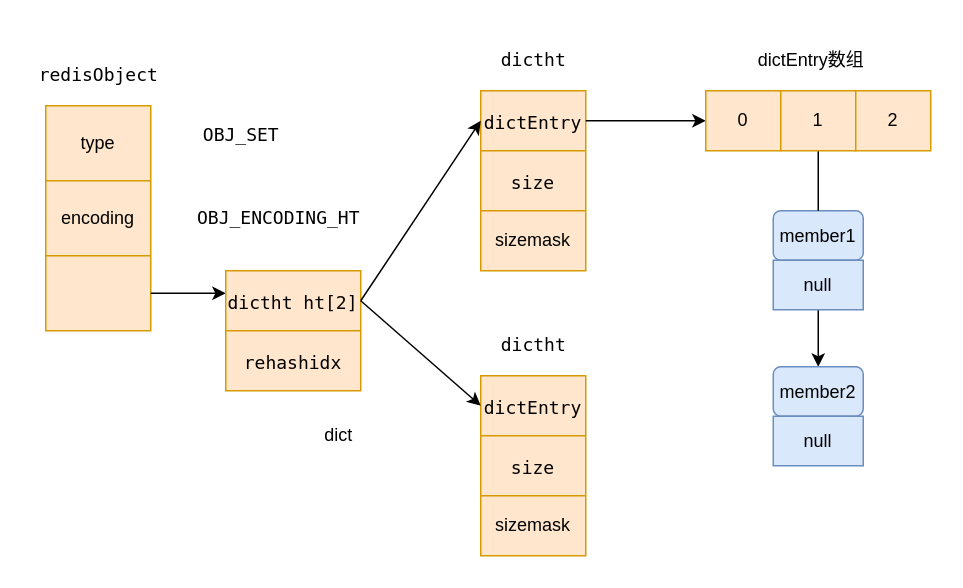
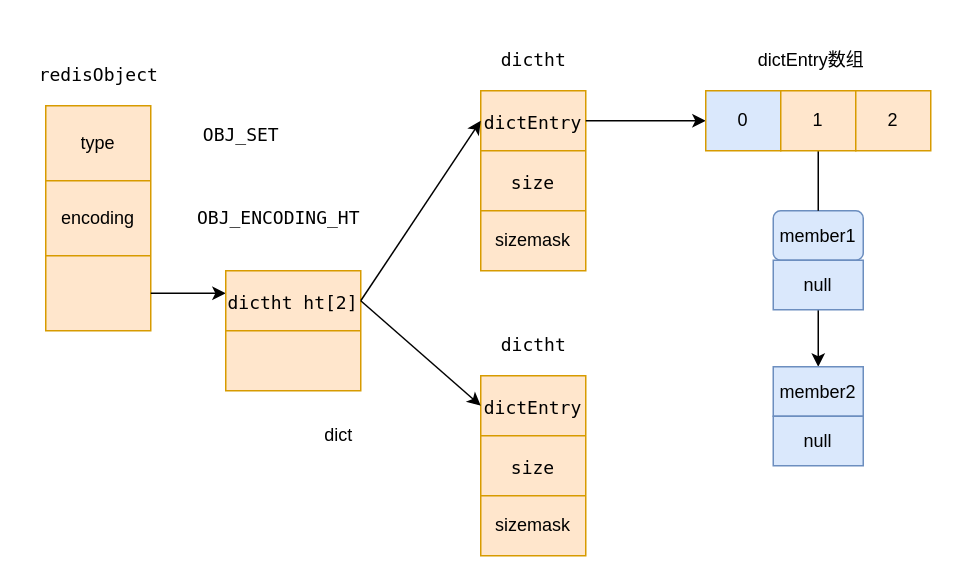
  <mxCell id="0" />
  <mxCell id="1" parent="0" />
  <mxCell id="2" value="" style="shape=table;html=1;whiteSpace=wrap;startSize=0;container=1;collapsible=0;childLayout=tableLayout;fillColor=#ffe6cc;strokeColor=#d79b00;" parent="1" vertex="1"><mxGeometry x="30" y="70" width="70" height="150" as="geometry" /></mxCell>
  <mxCell id="3" value="" style="shape=partialRectangle;html=1;whiteSpace=wrap;collapsible=0;dropTarget=0;pointerEvents=0;fillColor=none;top=0;left=0;bottom=0;right=0;points=[[0,0.5],[1,0.5]];portConstraint=eastwest;" parent="2" vertex="1"><mxGeometry width="70" height="50" as="geometry" /></mxCell>
  <mxCell id="4" value="type&lt;br&gt;" style="shape=partialRectangle;html=1;whiteSpace=wrap;connectable=0;fillColor=none;top=0;left=0;bottom=0;right=0;overflow=hidden;pointerEvents=1;" parent="3" vertex="1"><mxGeometry width="70" height="50" as="geometry"><mxRectangle width="70" height="50" as="alternateBounds" /></mxGeometry></mxCell>
  <mxCell id="5" value="" style="shape=partialRectangle;html=1;whiteSpace=wrap;collapsible=0;dropTarget=0;pointerEvents=0;fillColor=none;top=0;left=0;bottom=0;right=0;points=[[0,0.5],[1,0.5]];portConstraint=eastwest;" parent="2" vertex="1"><mxGeometry y="50" width="70" height="50" as="geometry" /></mxCell>
  <mxCell id="6" value="encoding" style="shape=partialRectangle;html=1;whiteSpace=wrap;connectable=0;fillColor=none;top=0;left=0;bottom=0;right=0;overflow=hidden;pointerEvents=1;" parent="5" vertex="1"><mxGeometry width="70" height="50" as="geometry"><mxRectangle width="70" height="50" as="alternateBounds" /></mxGeometry></mxCell>
  <mxCell id="7" value="" style="shape=partialRectangle;html=1;whiteSpace=wrap;collapsible=0;dropTarget=0;pointerEvents=0;fillColor=none;top=0;left=0;bottom=0;right=0;points=[[0,0.5],[1,0.5]];portConstraint=eastwest;" parent="2" vertex="1"><mxGeometry y="100" width="70" height="50" as="geometry" /></mxCell>
  <mxCell id="8" value="&lt;pre&gt;redisObject&lt;/pre&gt;" style="text;html=1;align=center;verticalAlign=middle;resizable=0;points=[];autosize=1;strokeColor=none;fillColor=none;" parent="1" vertex="1"><mxGeometry x="20" y="30" width="90" height="40" as="geometry" /></mxCell>
  <mxCell id="9" style="edgeStyle=orthogonalEdgeStyle;rounded=0;orthogonalLoop=1;jettySize=auto;html=1;exitX=1;exitY=0.5;exitDx=0;exitDy=0;entryX=0;entryY=0.5;entryDx=0;entryDy=0;" parent="1" source="7" edge="1"><mxGeometry relative="1" as="geometry"><mxPoint x="150" y="195" as="targetPoint" /></mxGeometry></mxCell>
  <mxCell id="10" value="&lt;pre&gt;OBJ_SET&lt;/pre&gt;" style="text;html=1;align=center;verticalAlign=middle;resizable=0;points=[];autosize=1;strokeColor=none;fillColor=none;" parent="1" vertex="1"><mxGeometry x="125" y="70" width="70" height="40" as="geometry" /></mxCell>
  <mxCell id="11" value="&lt;pre&gt;&lt;pre&gt;&lt;pre&gt;OBJ_ENCODING_HT&lt;/pre&gt;&lt;/pre&gt;&lt;/pre&gt;" style="text;html=1;align=center;verticalAlign=middle;resizable=0;points=[];autosize=1;strokeColor=none;fillColor=none;" parent="1" vertex="1"><mxGeometry x="125" y="125" width="120" height="40" as="geometry" /></mxCell>
  <mxCell id="12" value="" style="shape=table;html=1;whiteSpace=wrap;startSize=0;container=1;collapsible=0;childLayout=tableLayout;fillColor=#ffe6cc;strokeColor=#d79b00;" parent="1" vertex="1"><mxGeometry x="150" y="180" width="90" height="80" as="geometry" /></mxCell>
  <mxCell id="13" value="" style="shape=partialRectangle;html=1;whiteSpace=wrap;collapsible=0;dropTarget=0;pointerEvents=0;fillColor=none;top=0;left=0;bottom=0;right=0;points=[[0,0.5],[1,0.5]];portConstraint=eastwest;" parent="12" vertex="1"><mxGeometry width="90" height="40" as="geometry" /></mxCell>
  <mxCell id="14" value="&lt;pre&gt;dictht ht[2]&lt;/pre&gt;" style="shape=partialRectangle;html=1;whiteSpace=wrap;connectable=0;fillColor=none;top=0;left=0;bottom=0;right=0;overflow=hidden;pointerEvents=1;" parent="13" vertex="1"><mxGeometry width="90" height="40" as="geometry"><mxRectangle width="90" height="40" as="alternateBounds" /></mxGeometry></mxCell>
  <mxCell id="15" value="" style="shape=partialRectangle;html=1;whiteSpace=wrap;collapsible=0;dropTarget=0;pointerEvents=0;fillColor=none;top=0;left=0;bottom=0;right=0;points=[[0,0.5],[1,0.5]];portConstraint=eastwest;" parent="12" vertex="1"><mxGeometry y="40" width="90" height="40" as="geometry" /></mxCell>
- <mxCell id="16" value="&lt;pre&gt;rehashidx&lt;/pre&gt;" style="shape=partialRectangle;html=1;whiteSpace=wrap;connectable=0;fillColor=none;top=0;left=0;bottom=0;right=0;overflow=hidden;pointerEvents=1;" parent="15" vertex="1"><mxGeometry width="90" height="40" as="geometry"><mxRectangle width="90" height="40" as="alternateBounds" /></mxGeometry></mxCell>
  <mxCell id="17" value="&lt;pre&gt;&lt;font face=&quot;Helvetica&quot;&gt;dict&lt;/font&gt;&lt;/pre&gt;" style="text;html=1;align=center;verticalAlign=middle;resizable=0;points=[];autosize=1;strokeColor=none;fillColor=none;" parent="1" vertex="1"><mxGeometry x="210" y="270" width="30" height="40" as="geometry" /></mxCell>
  <mxCell id="18" value="" style="shape=table;html=1;whiteSpace=wrap;startSize=0;container=1;collapsible=0;childLayout=tableLayout;fillColor=#ffe6cc;strokeColor=#d79b00;" parent="1" vertex="1"><mxGeometry x="320" y="60" width="70" height="120" as="geometry" /></mxCell>
  <mxCell id="19" value="" style="shape=partialRectangle;html=1;whiteSpace=wrap;collapsible=0;dropTarget=0;pointerEvents=0;fillColor=none;top=0;left=0;bottom=0;right=0;points=[[0,0.5],[1,0.5]];portConstraint=eastwest;" parent="18" vertex="1"><mxGeometry width="70" height="40" as="geometry" /></mxCell>
  <mxCell id="20" value="&lt;pre&gt;&lt;pre&gt;dictEntry&lt;/pre&gt;&lt;/pre&gt;" style="shape=partialRectangle;html=1;whiteSpace=wrap;connectable=0;fillColor=none;top=0;left=0;bottom=0;right=0;overflow=hidden;pointerEvents=1;" parent="19" vertex="1"><mxGeometry width="70" height="40" as="geometry"><mxRectangle width="70" height="40" as="alternateBounds" /></mxGeometry></mxCell>
  <mxCell id="21" value="" style="shape=partialRectangle;html=1;whiteSpace=wrap;collapsible=0;dropTarget=0;pointerEvents=0;fillColor=none;top=0;left=0;bottom=0;right=0;points=[[0,0.5],[1,0.5]];portConstraint=eastwest;" parent="18" vertex="1"><mxGeometry y="40" width="70" height="40" as="geometry" /></mxCell>
  <mxCell id="22" value="&lt;pre&gt;size&lt;/pre&gt;" style="shape=partialRectangle;html=1;whiteSpace=wrap;connectable=0;fillColor=none;top=0;left=0;bottom=0;right=0;overflow=hidden;pointerEvents=1;" parent="21" vertex="1"><mxGeometry width="70" height="40" as="geometry"><mxRectangle width="70" height="40" as="alternateBounds" /></mxGeometry></mxCell>
  <mxCell id="23" value="" style="shape=partialRectangle;html=1;whiteSpace=wrap;collapsible=0;dropTarget=0;pointerEvents=0;fillColor=none;top=0;left=0;bottom=0;right=0;points=[[0,0.5],[1,0.5]];portConstraint=eastwest;" parent="18" vertex="1"><mxGeometry y="80" width="70" height="40" as="geometry" /></mxCell>
  <mxCell id="24" value="sizemask" style="shape=partialRectangle;html=1;whiteSpace=wrap;connectable=0;fillColor=none;top=0;left=0;bottom=0;right=0;overflow=hidden;pointerEvents=1;" parent="23" vertex="1"><mxGeometry width="70" height="40" as="geometry"><mxRectangle width="70" height="40" as="alternateBounds" /></mxGeometry></mxCell>
  <mxCell id="25" value="" style="shape=table;html=1;whiteSpace=wrap;startSize=0;container=1;collapsible=0;childLayout=tableLayout;fillColor=#ffe6cc;strokeColor=#d79b00;" parent="1" vertex="1"><mxGeometry x="320" y="250" width="70" height="120" as="geometry" /></mxCell>
  <mxCell id="26" value="" style="shape=partialRectangle;html=1;whiteSpace=wrap;collapsible=0;dropTarget=0;pointerEvents=0;fillColor=none;top=0;left=0;bottom=0;right=0;points=[[0,0.5],[1,0.5]];portConstraint=eastwest;" parent="25" vertex="1"><mxGeometry width="70" height="40" as="geometry" /></mxCell>
  <mxCell id="27" value="&lt;pre&gt;&lt;pre&gt;dictEntry&lt;/pre&gt;&lt;/pre&gt;" style="shape=partialRectangle;html=1;whiteSpace=wrap;connectable=0;fillColor=none;top=0;left=0;bottom=0;right=0;overflow=hidden;pointerEvents=1;" parent="26" vertex="1"><mxGeometry width="70" height="40" as="geometry"><mxRectangle width="70" height="40" as="alternateBounds" /></mxGeometry></mxCell>
  <mxCell id="28" value="" style="shape=partialRectangle;html=1;whiteSpace=wrap;collapsible=0;dropTarget=0;pointerEvents=0;fillColor=none;top=0;left=0;bottom=0;right=0;points=[[0,0.5],[1,0.5]];portConstraint=eastwest;" parent="25" vertex="1"><mxGeometry y="40" width="70" height="40" as="geometry" /></mxCell>
  <mxCell id="29" value="&lt;pre&gt;size&lt;/pre&gt;" style="shape=partialRectangle;html=1;whiteSpace=wrap;connectable=0;fillColor=none;top=0;left=0;bottom=0;right=0;overflow=hidden;pointerEvents=1;" parent="28" vertex="1"><mxGeometry width="70" height="40" as="geometry"><mxRectangle width="70" height="40" as="alternateBounds" /></mxGeometry></mxCell>
  <mxCell id="30" value="" style="shape=partialRectangle;html=1;whiteSpace=wrap;collapsible=0;dropTarget=0;pointerEvents=0;fillColor=none;top=0;left=0;bottom=0;right=0;points=[[0,0.5],[1,0.5]];portConstraint=eastwest;" parent="25" vertex="1"><mxGeometry y="80" width="70" height="40" as="geometry" /></mxCell>
  <mxCell id="31" value="&lt;span&gt;sizemask&lt;/span&gt;" style="shape=partialRectangle;html=1;whiteSpace=wrap;connectable=0;fillColor=none;top=0;left=0;bottom=0;right=0;overflow=hidden;pointerEvents=1;" parent="30" vertex="1"><mxGeometry width="70" height="40" as="geometry"><mxRectangle width="70" height="40" as="alternateBounds" /></mxGeometry></mxCell>
  <mxCell id="32" value="&lt;pre&gt;dictht&lt;/pre&gt;" style="text;html=1;align=center;verticalAlign=middle;resizable=0;points=[];autosize=1;strokeColor=none;fillColor=none;" parent="1" vertex="1"><mxGeometry x="325" y="20" width="60" height="40" as="geometry" /></mxCell>
  <mxCell id="33" value="&lt;pre&gt;dictht&lt;/pre&gt;" style="text;html=1;align=center;verticalAlign=middle;resizable=0;points=[];autosize=1;strokeColor=none;fillColor=none;" parent="1" vertex="1"><mxGeometry x="325" y="210" width="60" height="40" as="geometry" /></mxCell>
  <mxCell id="34" style="rounded=0;orthogonalLoop=1;jettySize=auto;html=1;exitX=1;exitY=0.5;exitDx=0;exitDy=0;entryX=0;entryY=0.5;entryDx=0;entryDy=0;" parent="1" source="13" target="19" edge="1"><mxGeometry relative="1" as="geometry" /></mxCell>
  <mxCell id="35" style="edgeStyle=none;rounded=0;orthogonalLoop=1;jettySize=auto;html=1;exitX=1;exitY=0.5;exitDx=0;exitDy=0;entryX=0;entryY=0.5;entryDx=0;entryDy=0;" parent="1" source="13" target="26" edge="1"><mxGeometry relative="1" as="geometry" /></mxCell>
  <mxCell id="36" value="member1" style="whiteSpace=wrap;html=1;fillColor=#dae8fc;strokeColor=#6c8ebf;rounded=1;" parent="1" vertex="1"><mxGeometry x="515" y="140" width="60" height="33" as="geometry" /></mxCell>
  <mxCell id="37" style="edgeStyle=none;rounded=0;orthogonalLoop=1;jettySize=auto;html=1;exitX=1;exitY=0.5;exitDx=0;exitDy=0;entryX=0;entryY=0.5;entryDx=0;entryDy=0;" parent="1" source="19" edge="1"><mxGeometry relative="1" as="geometry"><mxPoint x="470" y="80" as="targetPoint" /></mxGeometry></mxCell>
  <mxCell id="38" value="&lt;pre&gt;&lt;span style=&quot;font-family: &amp;#34;helvetica&amp;#34;&quot;&gt;dictEntry&lt;/span&gt;数组&lt;/pre&gt;" style="text;html=1;align=center;verticalAlign=middle;resizable=0;points=[];autosize=1;strokeColor=none;fillColor=none;" parent="1" vertex="1"><mxGeometry x="495" y="20" width="90" height="40" as="geometry" /></mxCell>
- <mxCell id="39" value="0" style="rounded=0;whiteSpace=wrap;html=1;fillColor=#ffe6cc;strokeColor=#d79b00;" parent="1" vertex="1"><mxGeometry x="470" y="60" width="50" height="40" as="geometry" /></mxCell>
+ <mxCell id="39" value="0" style="rounded=0;whiteSpace=wrap;html=1;fillColor=#dae8fc;strokeColor=#d79b00;" parent="1" vertex="1"><mxGeometry x="470" y="60" width="50" height="40" as="geometry" /></mxCell>
  <mxCell id="40" style="edgeStyle=orthogonalEdgeStyle;rounded=0;orthogonalLoop=1;jettySize=auto;html=1;exitX=0.5;exitY=1;exitDx=0;exitDy=0;entryX=0.5;entryY=0;entryDx=0;entryDy=0;endArrow=none;" edge="1" parent="1" source="41" target="36"><mxGeometry relative="1" as="geometry" /></mxCell>
  <mxCell id="41" value="1" style="rounded=0;whiteSpace=wrap;html=1;fillColor=#ffe6cc;strokeColor=#d79b00;" parent="1" vertex="1"><mxGeometry x="520" y="60" width="50" height="40" as="geometry" /></mxCell>
  <mxCell id="42" value="2" style="rounded=0;whiteSpace=wrap;html=1;fillColor=#ffe6cc;strokeColor=#d79b00;" parent="1" vertex="1"><mxGeometry x="570" y="60" width="50" height="40" as="geometry" /></mxCell>
  <mxCell id="43" style="edgeStyle=orthogonalEdgeStyle;rounded=0;orthogonalLoop=1;jettySize=auto;html=1;exitX=0.5;exitY=1;exitDx=0;exitDy=0;entryX=0.5;entryY=0;entryDx=0;entryDy=0;" edge="1" parent="1" source="44" target="45"><mxGeometry relative="1" as="geometry" /></mxCell>
  <mxCell id="44" value="null" style="rounded=0;whiteSpace=wrap;html=1;fillColor=#dae8fc;strokeColor=#6c8ebf;" vertex="1" parent="1"><mxGeometry x="515" y="173" width="60" height="33" as="geometry" /></mxCell>
- <mxCell id="45" value="member2" style="whiteSpace=wrap;html=1;fillColor=#dae8fc;strokeColor=#6c8ebf;rounded=1;" vertex="1" parent="1"><mxGeometry x="515" y="244" width="60" height="33" as="geometry" /></mxCell>
+ <mxCell id="45" value="member2" style="rounded=0;whiteSpace=wrap;html=1;fillColor=#dae8fc;strokeColor=#6c8ebf;" vertex="1" parent="1"><mxGeometry x="515" y="244" width="60" height="33" as="geometry" /></mxCell>
  <mxCell id="46" value="null" style="rounded=0;whiteSpace=wrap;html=1;fillColor=#dae8fc;strokeColor=#6c8ebf;" vertex="1" parent="1"><mxGeometry x="515" y="277" width="60" height="33" as="geometry" /></mxCell>
